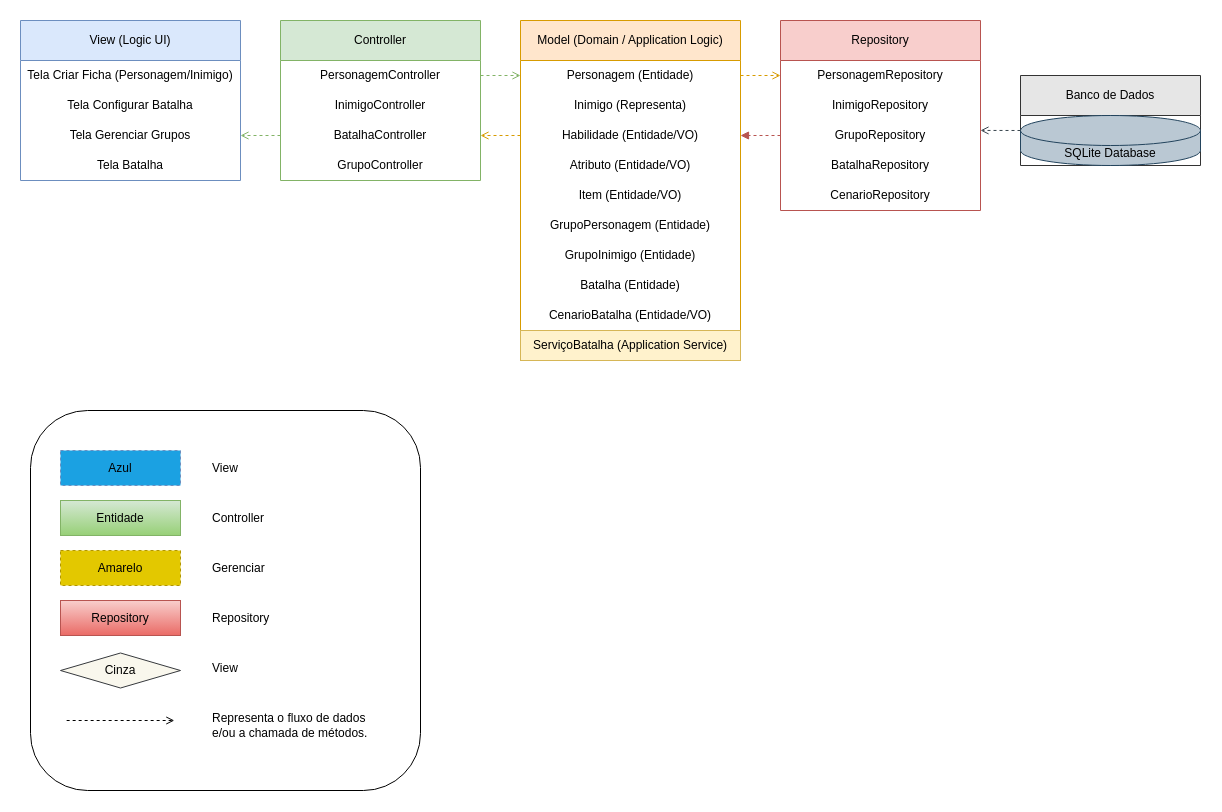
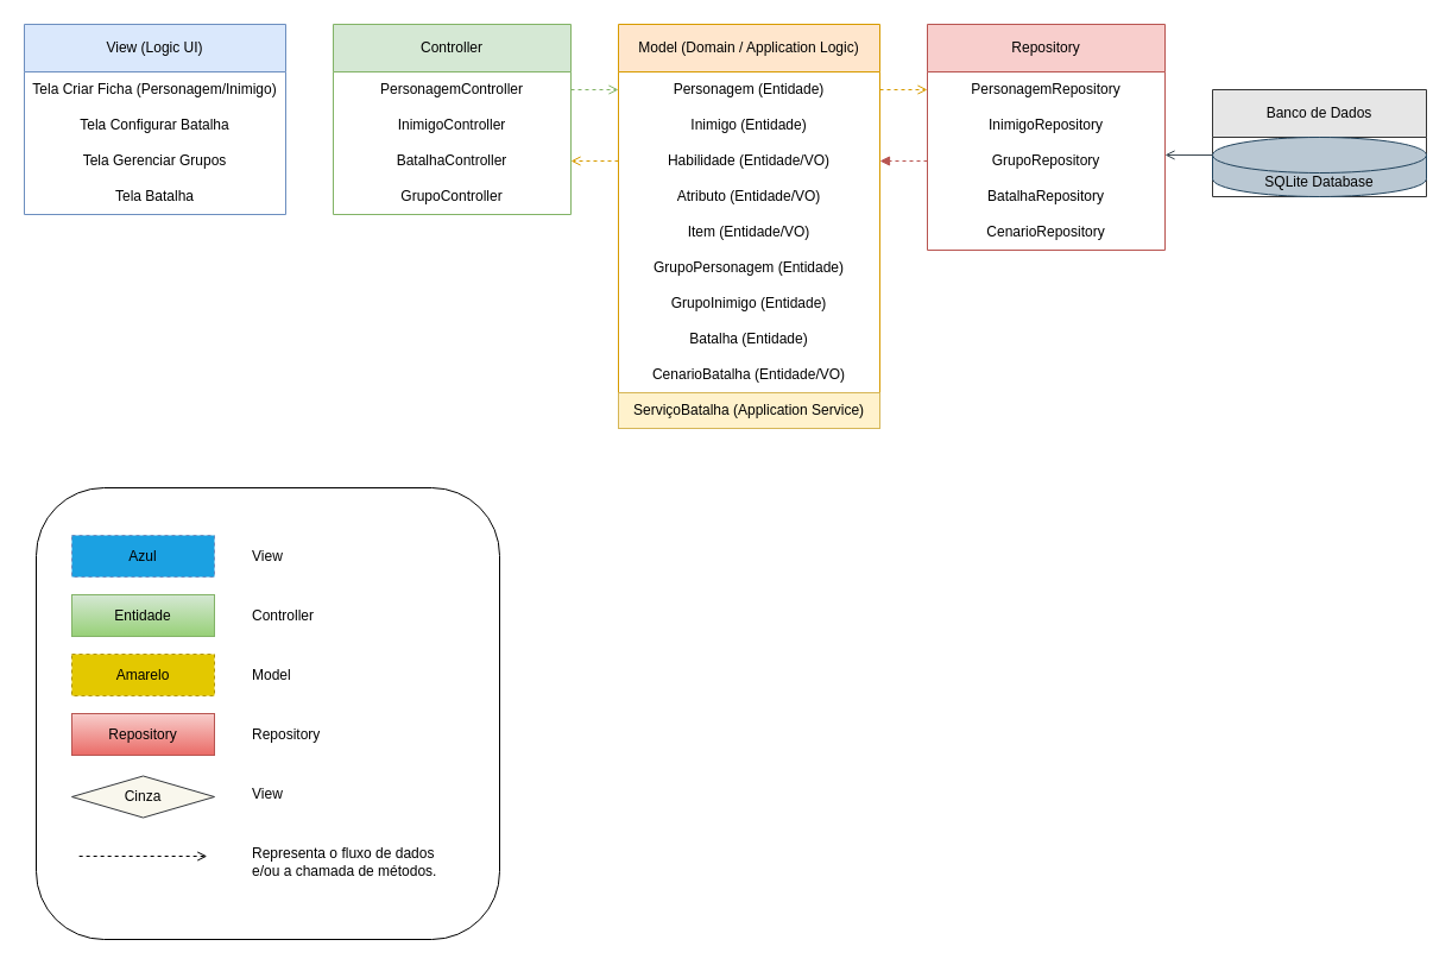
  <mxCell id="0" />
  <mxCell id="1" parent="0" />
  <mxCell id="2" value="View (Logic UI)" style="swimlane;fontStyle=0;childLayout=stackLayout;horizontal=1;startSize=40;horizontalStack=0;resizeParent=1;resizeParentMax=0;resizeLast=0;collapsible=1;marginBottom=0;whiteSpace=wrap;html=1;rounded=0;shadow=0;fillColor=#dae8fc;strokeColor=light-dark(#6c8ebf, #282828);swimlaneFillColor=default;" vertex="1" parent="1"><mxGeometry x="20" y="20" width="220" height="160" as="geometry" /></mxCell>
  <mxCell id="3" value="Tela Criar Ficha (Personagem/Inimigo)" style="text;strokeColor=none;fillColor=none;align=center;verticalAlign=middle;spacingLeft=4;spacingRight=4;overflow=hidden;points=[[0,0.5],[1,0.5]];portConstraint=eastwest;rotatable=0;whiteSpace=wrap;html=1;" vertex="1" parent="2"><mxGeometry y="40" width="220" height="30" as="geometry" /></mxCell>
  <mxCell id="4" value="Tela Configurar Batalha" style="text;strokeColor=none;fillColor=none;align=center;verticalAlign=middle;spacingLeft=4;spacingRight=4;overflow=hidden;points=[[0,0.5],[1,0.5]];portConstraint=eastwest;rotatable=0;whiteSpace=wrap;html=1;" vertex="1" parent="2"><mxGeometry y="70" width="220" height="30" as="geometry" /></mxCell>
  <mxCell id="5" value="Tela Gerenciar Grupos" style="text;strokeColor=none;fillColor=none;align=center;verticalAlign=middle;spacingLeft=4;spacingRight=4;overflow=hidden;points=[[0,0.5],[1,0.5]];portConstraint=eastwest;rotatable=0;whiteSpace=wrap;html=1;" vertex="1" parent="2"><mxGeometry y="100" width="220" height="30" as="geometry" /></mxCell>
  <mxCell id="6" value="Tela Batalha" style="text;html=1;align=center;verticalAlign=middle;whiteSpace=wrap;rounded=0;" vertex="1" parent="2"><mxGeometry y="130" width="220" height="30" as="geometry" /></mxCell>
  <mxCell id="7" value="Controller" style="swimlane;fontStyle=0;childLayout=stackLayout;horizontal=1;startSize=40;horizontalStack=0;resizeParent=1;resizeParentMax=0;resizeLast=0;collapsible=1;marginBottom=0;whiteSpace=wrap;html=1;rounded=0;shadow=0;fillColor=#d5e8d4;strokeColor=#82b366;" vertex="1" parent="1"><mxGeometry x="280" y="20" width="200" height="160" as="geometry" /></mxCell>
  <mxCell id="8" value="PersonagemController" style="text;strokeColor=none;fillColor=none;align=center;verticalAlign=middle;spacingLeft=4;spacingRight=4;overflow=hidden;points=[[0,0.5],[1,0.5]];portConstraint=eastwest;rotatable=0;whiteSpace=wrap;html=1;" vertex="1" parent="7"><mxGeometry y="40" width="200" height="30" as="geometry" /></mxCell>
  <mxCell id="9" value="InimigoController" style="text;strokeColor=none;fillColor=none;align=center;verticalAlign=middle;spacingLeft=4;spacingRight=4;overflow=hidden;points=[[0,0.5],[1,0.5]];portConstraint=eastwest;rotatable=0;whiteSpace=wrap;html=1;" vertex="1" parent="7"><mxGeometry y="70" width="200" height="30" as="geometry" /></mxCell>
  <mxCell id="10" value="BatalhaController" style="text;strokeColor=none;fillColor=none;align=center;verticalAlign=middle;spacingLeft=4;spacingRight=4;overflow=hidden;points=[[0,0.5],[1,0.5]];portConstraint=eastwest;rotatable=0;whiteSpace=wrap;html=1;" vertex="1" parent="7"><mxGeometry y="100" width="200" height="30" as="geometry" /></mxCell>
  <mxCell id="11" value="GrupoController" style="text;html=1;align=center;verticalAlign=middle;whiteSpace=wrap;rounded=0;" vertex="1" parent="7"><mxGeometry y="130" width="200" height="30" as="geometry" /></mxCell>
  <mxCell id="12" value="Model (Domain / Application Logic)" style="swimlane;fontStyle=0;childLayout=stackLayout;horizontal=1;startSize=40;horizontalStack=0;resizeParent=1;resizeParentMax=0;resizeLast=0;collapsible=1;marginBottom=0;whiteSpace=wrap;html=1;rounded=0;shadow=0;fillColor=#ffe6cc;strokeColor=#d79b00;" vertex="1" parent="1"><mxGeometry x="520" y="20" width="220" height="340" as="geometry" /></mxCell>
  <mxCell id="13" value="Personagem (Entidade)" style="text;strokeColor=none;fillColor=none;align=center;verticalAlign=middle;spacingLeft=4;spacingRight=4;overflow=hidden;points=[[0,0.5],[1,0.5]];portConstraint=eastwest;rotatable=0;whiteSpace=wrap;html=1;" vertex="1" parent="12"><mxGeometry y="40" width="220" height="30" as="geometry" /></mxCell>
- <mxCell id="14" value="Inimigo (Representa)" style="text;strokeColor=none;fillColor=none;align=center;verticalAlign=middle;spacingLeft=4;spacingRight=4;overflow=hidden;points=[[0,0.5],[1,0.5]];portConstraint=eastwest;rotatable=0;whiteSpace=wrap;html=1;" vertex="1" parent="12"><mxGeometry y="70" width="220" height="30" as="geometry" /></mxCell>
+ <mxCell id="14" value="Inimigo (Entidade)" style="text;strokeColor=none;fillColor=none;align=center;verticalAlign=middle;spacingLeft=4;spacingRight=4;overflow=hidden;points=[[0,0.5],[1,0.5]];portConstraint=eastwest;rotatable=0;whiteSpace=wrap;html=1;" vertex="1" parent="12"><mxGeometry y="70" width="220" height="30" as="geometry" /></mxCell>
  <mxCell id="15" value="Habilidade (Entidade/VO)" style="text;strokeColor=none;fillColor=none;align=center;verticalAlign=middle;spacingLeft=4;spacingRight=4;overflow=hidden;points=[[0,0.5],[1,0.5]];portConstraint=eastwest;rotatable=0;whiteSpace=wrap;html=1;" vertex="1" parent="12"><mxGeometry y="100" width="220" height="30" as="geometry" /></mxCell>
  <mxCell id="16" value="Atributo (Entidade/VO)" style="text;html=1;align=center;verticalAlign=middle;whiteSpace=wrap;rounded=0;" vertex="1" parent="12"><mxGeometry y="130" width="220" height="30" as="geometry" /></mxCell>
  <mxCell id="17" value="Item (Entidade/VO)" style="text;html=1;align=center;verticalAlign=middle;whiteSpace=wrap;rounded=0;" vertex="1" parent="12"><mxGeometry y="160" width="220" height="30" as="geometry" /></mxCell>
  <mxCell id="18" value="GrupoPersonagem (Entidade)" style="text;html=1;align=center;verticalAlign=middle;whiteSpace=wrap;rounded=0;" vertex="1" parent="12"><mxGeometry y="190" width="220" height="30" as="geometry" /></mxCell>
  <mxCell id="19" value="GrupoInimigo (Entidade)" style="text;html=1;align=center;verticalAlign=middle;whiteSpace=wrap;rounded=0;" vertex="1" parent="12"><mxGeometry y="220" width="220" height="30" as="geometry" /></mxCell>
  <mxCell id="20" value="Batalha (Entidade)" style="text;html=1;align=center;verticalAlign=middle;whiteSpace=wrap;rounded=0;" vertex="1" parent="12"><mxGeometry y="250" width="220" height="30" as="geometry" /></mxCell>
  <mxCell id="21" value="CenarioBatalha (Entidade/VO)" style="text;html=1;align=center;verticalAlign=middle;whiteSpace=wrap;rounded=0;" vertex="1" parent="12"><mxGeometry y="280" width="220" height="30" as="geometry" /></mxCell>
  <mxCell id="22" value="ServiçoBatalha (Application Service)" style="text;html=1;align=center;verticalAlign=middle;whiteSpace=wrap;rounded=0;fillColor=#fff2cc;strokeColor=#d6b656;" vertex="1" parent="12"><mxGeometry y="310" width="220" height="30" as="geometry" /></mxCell>
  <mxCell id="23" value="Repository" style="swimlane;fontStyle=0;childLayout=stackLayout;horizontal=1;startSize=40;horizontalStack=0;resizeParent=1;resizeParentMax=0;resizeLast=0;collapsible=1;marginBottom=0;whiteSpace=wrap;html=1;rounded=0;shadow=0;fillColor=#f8cecc;strokeColor=#b85450;" vertex="1" parent="1"><mxGeometry x="780" y="20" width="200" height="190" as="geometry" /></mxCell>
  <mxCell id="24" value="PersonagemRepository" style="text;html=1;align=center;verticalAlign=middle;whiteSpace=wrap;rounded=0;" vertex="1" parent="23"><mxGeometry y="40" width="200" height="30" as="geometry" /></mxCell>
  <mxCell id="25" value="InimigoRepository" style="text;html=1;align=center;verticalAlign=middle;whiteSpace=wrap;rounded=0;" vertex="1" parent="23"><mxGeometry y="70" width="200" height="30" as="geometry" /></mxCell>
  <mxCell id="26" value="GrupoRepository" style="text;html=1;align=center;verticalAlign=middle;whiteSpace=wrap;rounded=0;" vertex="1" parent="23"><mxGeometry y="100" width="200" height="30" as="geometry" /></mxCell>
  <mxCell id="27" value="BatalhaRepository" style="text;html=1;align=center;verticalAlign=middle;whiteSpace=wrap;rounded=0;" vertex="1" parent="23"><mxGeometry y="130" width="200" height="30" as="geometry" /></mxCell>
  <mxCell id="28" value="CenarioRepository" style="text;html=1;align=center;verticalAlign=middle;whiteSpace=wrap;rounded=0;" vertex="1" parent="23"><mxGeometry y="160" width="200" height="30" as="geometry" /></mxCell>
  <mxCell id="29" value="Banco de Dados" style="swimlane;fontStyle=0;childLayout=stackLayout;horizontal=1;startSize=40;horizontalStack=0;resizeParent=1;resizeParentMax=0;resizeLast=0;collapsible=1;marginBottom=0;whiteSpace=wrap;html=1;rounded=0;shadow=0;fillColor=#e6e6e6;strokeColor=#333333;" vertex="1" parent="1"><mxGeometry x="1020" y="75" width="180" height="90" as="geometry" /></mxCell>
  <mxCell id="30" value="SQLite Database" style="shape=cylinder3;whiteSpace=wrap;html=1;boundedLbl=1;backgroundOutline=1;size=15;fillColor=#bac8d3;strokeColor=#23445d;" vertex="1" parent="29"><mxGeometry y="40" width="180" height="50" as="geometry" /></mxCell>
  <mxCell id="31" style="endArrow=open;html=1;rounded=0;dashed=1;strokeColor=#82b366;" edge="1" parent="1" source="8" target="13"><mxGeometry relative="1" as="geometry" /></mxCell>
  <mxCell id="32" style="endArrow=open;html=1;rounded=0;dashed=1;strokeColor=#d79b00;" edge="1" parent="1" source="13" target="24"><mxGeometry relative="1" as="geometry" /></mxCell>
  <mxCell id="33" style="endArrow=open;html=1;rounded=0;dashed=1;strokeColor=#000000;" edge="1" parent="1" source="20" target="19"><mxGeometry relative="1" as="geometry" /></mxCell>
  <mxCell id="34" style="endArrow=open;html=1;rounded=0;dashed=1;strokeColor=#000000;" edge="1" parent="1" source="20" target="21"><mxGeometry relative="1" as="geometry" /></mxCell>
  <mxCell id="35" style="endArrow=open;html=1;rounded=0;dashed=1;strokeColor=#d79b00;entryX=1;entryY=0.5;entryDx=0;entryDy=0;exitX=0;exitY=0.5;exitDx=0;exitDy=0;" edge="1" parent="1" source="15" target="10"><mxGeometry relative="1" as="geometry"><mxPoint x="740" y="20" as="sourcePoint" /><mxPoint x="780" y="20" as="targetPoint" /></mxGeometry></mxCell>
- <mxCell id="36" style="endArrow=open;html=1;rounded=0;dashed=1;strokeColor=#82b366;entryX=1;entryY=0.5;entryDx=0;entryDy=0;exitX=0;exitY=0.5;exitDx=0;exitDy=0;" edge="1" parent="1" source="10" target="5"><mxGeometry relative="1" as="geometry"><mxPoint x="490" y="10" as="sourcePoint" /><mxPoint x="530" y="10" as="targetPoint" /></mxGeometry></mxCell>
  <mxCell id="37" style="endArrow=block;html=1;rounded=0;dashed=1;strokeColor=#b85450;entryX=1;entryY=0.5;entryDx=0;entryDy=0;exitX=0;exitY=0.5;exitDx=0;exitDy=0;" edge="1" parent="1" source="26" target="15"><mxGeometry relative="1" as="geometry"><mxPoint x="990" y="200" as="sourcePoint" /><mxPoint x="1030" y="200" as="targetPoint" /></mxGeometry></mxCell>
- <mxCell id="38" style="endArrow=open;html=1;rounded=0;dashed=1;strokeColor=light-dark(#39454E,#39454E);entryX=1;entryY=0.331;entryDx=0;entryDy=0;exitX=0;exitY=0;exitDx=0;exitDy=15;exitPerimeter=0;entryPerimeter=0;" edge="1" parent="1" source="30" target="26"><mxGeometry relative="1" as="geometry"><mxPoint x="1000" y="50" as="sourcePoint" /><mxPoint x="1040" y="50" as="targetPoint" /></mxGeometry></mxCell>
+ <mxCell id="38" style="endArrow=open;html=1;rounded=0;dashed=0;strokeColor=light-dark(#39454E,#39454E);entryX=1;entryY=0.331;entryDx=0;entryDy=0;exitX=0;exitY=0;exitDx=0;exitDy=15;exitPerimeter=0;entryPerimeter=0;" edge="1" parent="1" source="30" target="26"><mxGeometry relative="1" as="geometry"><mxPoint x="1000" y="50" as="sourcePoint" /><mxPoint x="1040" y="50" as="targetPoint" /></mxGeometry></mxCell>
  <mxCell id="39" value="" style="rounded=1;whiteSpace=wrap;html=1;" vertex="1" parent="1"><mxGeometry x="30" y="410" width="390" height="380" as="geometry" /></mxCell>
  <mxCell id="40" value="&lt;font style=&quot;color: light-dark(rgb(0, 0, 0), rgb(255, 255, 255));&quot;&gt;Azul&lt;/font&gt;" style="rounded=0;whiteSpace=wrap;html=1;fillColor=light-dark(#1ba1e2, #1d293b);fontColor=#ffffff;strokeColor=light-dark(#6c8ebf, #282828);dashed=1;" vertex="1" parent="1"><mxGeometry x="60" y="450" width="120" height="35" as="geometry" /></mxCell>
  <mxCell id="41" value="View" style="text;html=1;align=left;verticalAlign=middle;whiteSpace=wrap;rounded=0;" vertex="1" parent="1"><mxGeometry x="210" y="452.5" width="320" height="30" as="geometry" /></mxCell>
  <mxCell id="42" value="Controller" style="text;html=1;align=left;verticalAlign=middle;whiteSpace=wrap;rounded=0;" vertex="1" parent="1"><mxGeometry x="210" y="502.5" width="320" height="30" as="geometry" /></mxCell>
- <mxCell id="43" value="Gerenciar" style="text;html=1;align=left;verticalAlign=middle;whiteSpace=wrap;rounded=0;" vertex="1" parent="1"><mxGeometry x="210" y="552.5" width="320" height="30" as="geometry" /></mxCell>
+ <mxCell id="43" value="Model" style="text;html=1;align=left;verticalAlign=middle;whiteSpace=wrap;rounded=0;" vertex="1" parent="1"><mxGeometry x="210" y="552.5" width="320" height="30" as="geometry" /></mxCell>
  <mxCell id="44" value="Repository" style="text;html=1;align=left;verticalAlign=middle;whiteSpace=wrap;rounded=0;" vertex="1" parent="1"><mxGeometry x="210" y="602.5" width="320" height="30" as="geometry" /></mxCell>
  <mxCell id="45" value="View" style="text;html=1;align=left;verticalAlign=middle;whiteSpace=wrap;rounded=0;" vertex="1" parent="1"><mxGeometry x="210" y="652.5" width="320" height="30" as="geometry" /></mxCell>
  <mxCell id="46" value="" style="endArrow=open;html=1;rounded=0;dashed=1;strokeColor=#000000;" edge="1" parent="1"><mxGeometry width="50" height="50" relative="1" as="geometry"><mxPoint x="66.15" y="720" as="sourcePoint" /><mxPoint x="173.842" y="720" as="targetPoint" /></mxGeometry></mxCell>
  <mxCell id="47" value="Representa o fluxo de dados e/ou a chamada de métodos." style="text;html=1;align=left;verticalAlign=middle;whiteSpace=wrap;rounded=0;" vertex="1" parent="1"><mxGeometry x="210" y="710" width="180" height="30" as="geometry" /></mxCell>
  <mxCell id="48" value="&lt;font style=&quot;color: light-dark(rgb(0, 0, 0), rgb(255, 255, 255));&quot;&gt;Entidade&lt;/font&gt;" style="rounded=0;whiteSpace=wrap;html=1;fillColor=#d5e8d4;strokeColor=#82b366;gradientColor=#97d077;" vertex="1" parent="1"><mxGeometry x="60" y="500" width="120" height="35" as="geometry" /></mxCell>
  <mxCell id="49" value="&lt;font style=&quot;color: light-dark(rgb(0, 0, 0), rgb(255, 255, 255));&quot;&gt;Amarelo&lt;/font&gt;" style="rounded=0;whiteSpace=wrap;html=1;fillColor=#e3c800;fontColor=#000000;strokeColor=#B09500;dashed=1;" vertex="1" parent="1"><mxGeometry x="60" y="550" width="120" height="35" as="geometry" /></mxCell>
  <mxCell id="50" value="&lt;font style=&quot;color: light-dark(rgb(0, 0, 0), rgb(255, 255, 255));&quot;&gt;Repository&lt;/font&gt;" style="rounded=0;whiteSpace=wrap;html=1;fillColor=#f8cecc;strokeColor=#b85450;gradientColor=#ea6b66;" vertex="1" parent="1"><mxGeometry x="60" y="600" width="120" height="35" as="geometry" /></mxCell>
  <mxCell id="51" value="&lt;font style=&quot;color: light-dark(rgb(0, 0, 0), rgb(253, 253, 253));&quot;&gt;Cinza&lt;/font&gt;" style="rhombus;whiteSpace=wrap;html=1;fillColor=#f9f7ed;strokeColor=#36393d;" vertex="1" parent="1"><mxGeometry x="60" y="652.5" width="120" height="35" as="geometry" /></mxCell>
